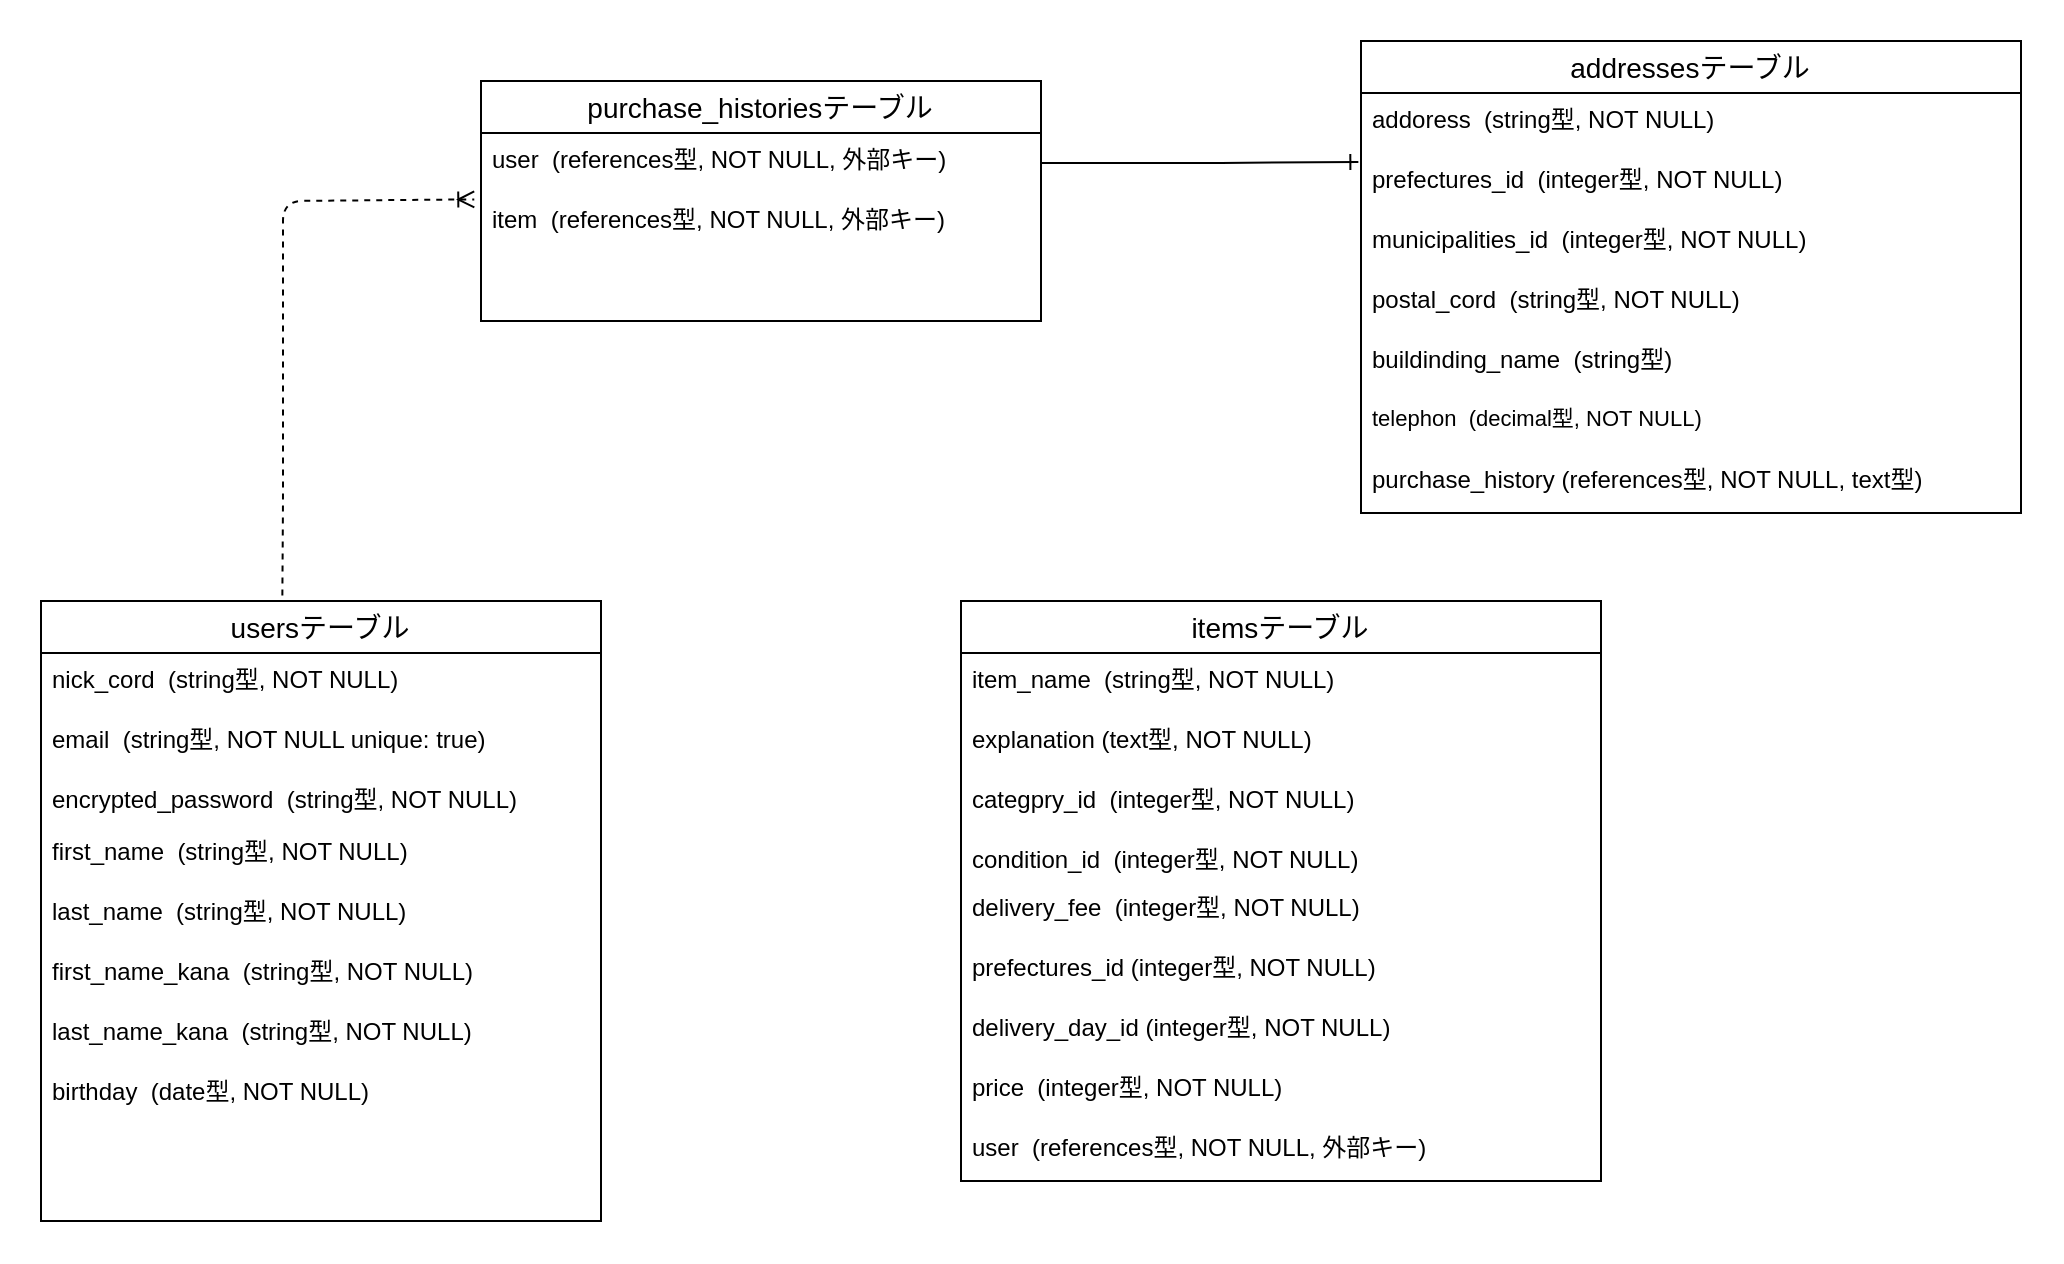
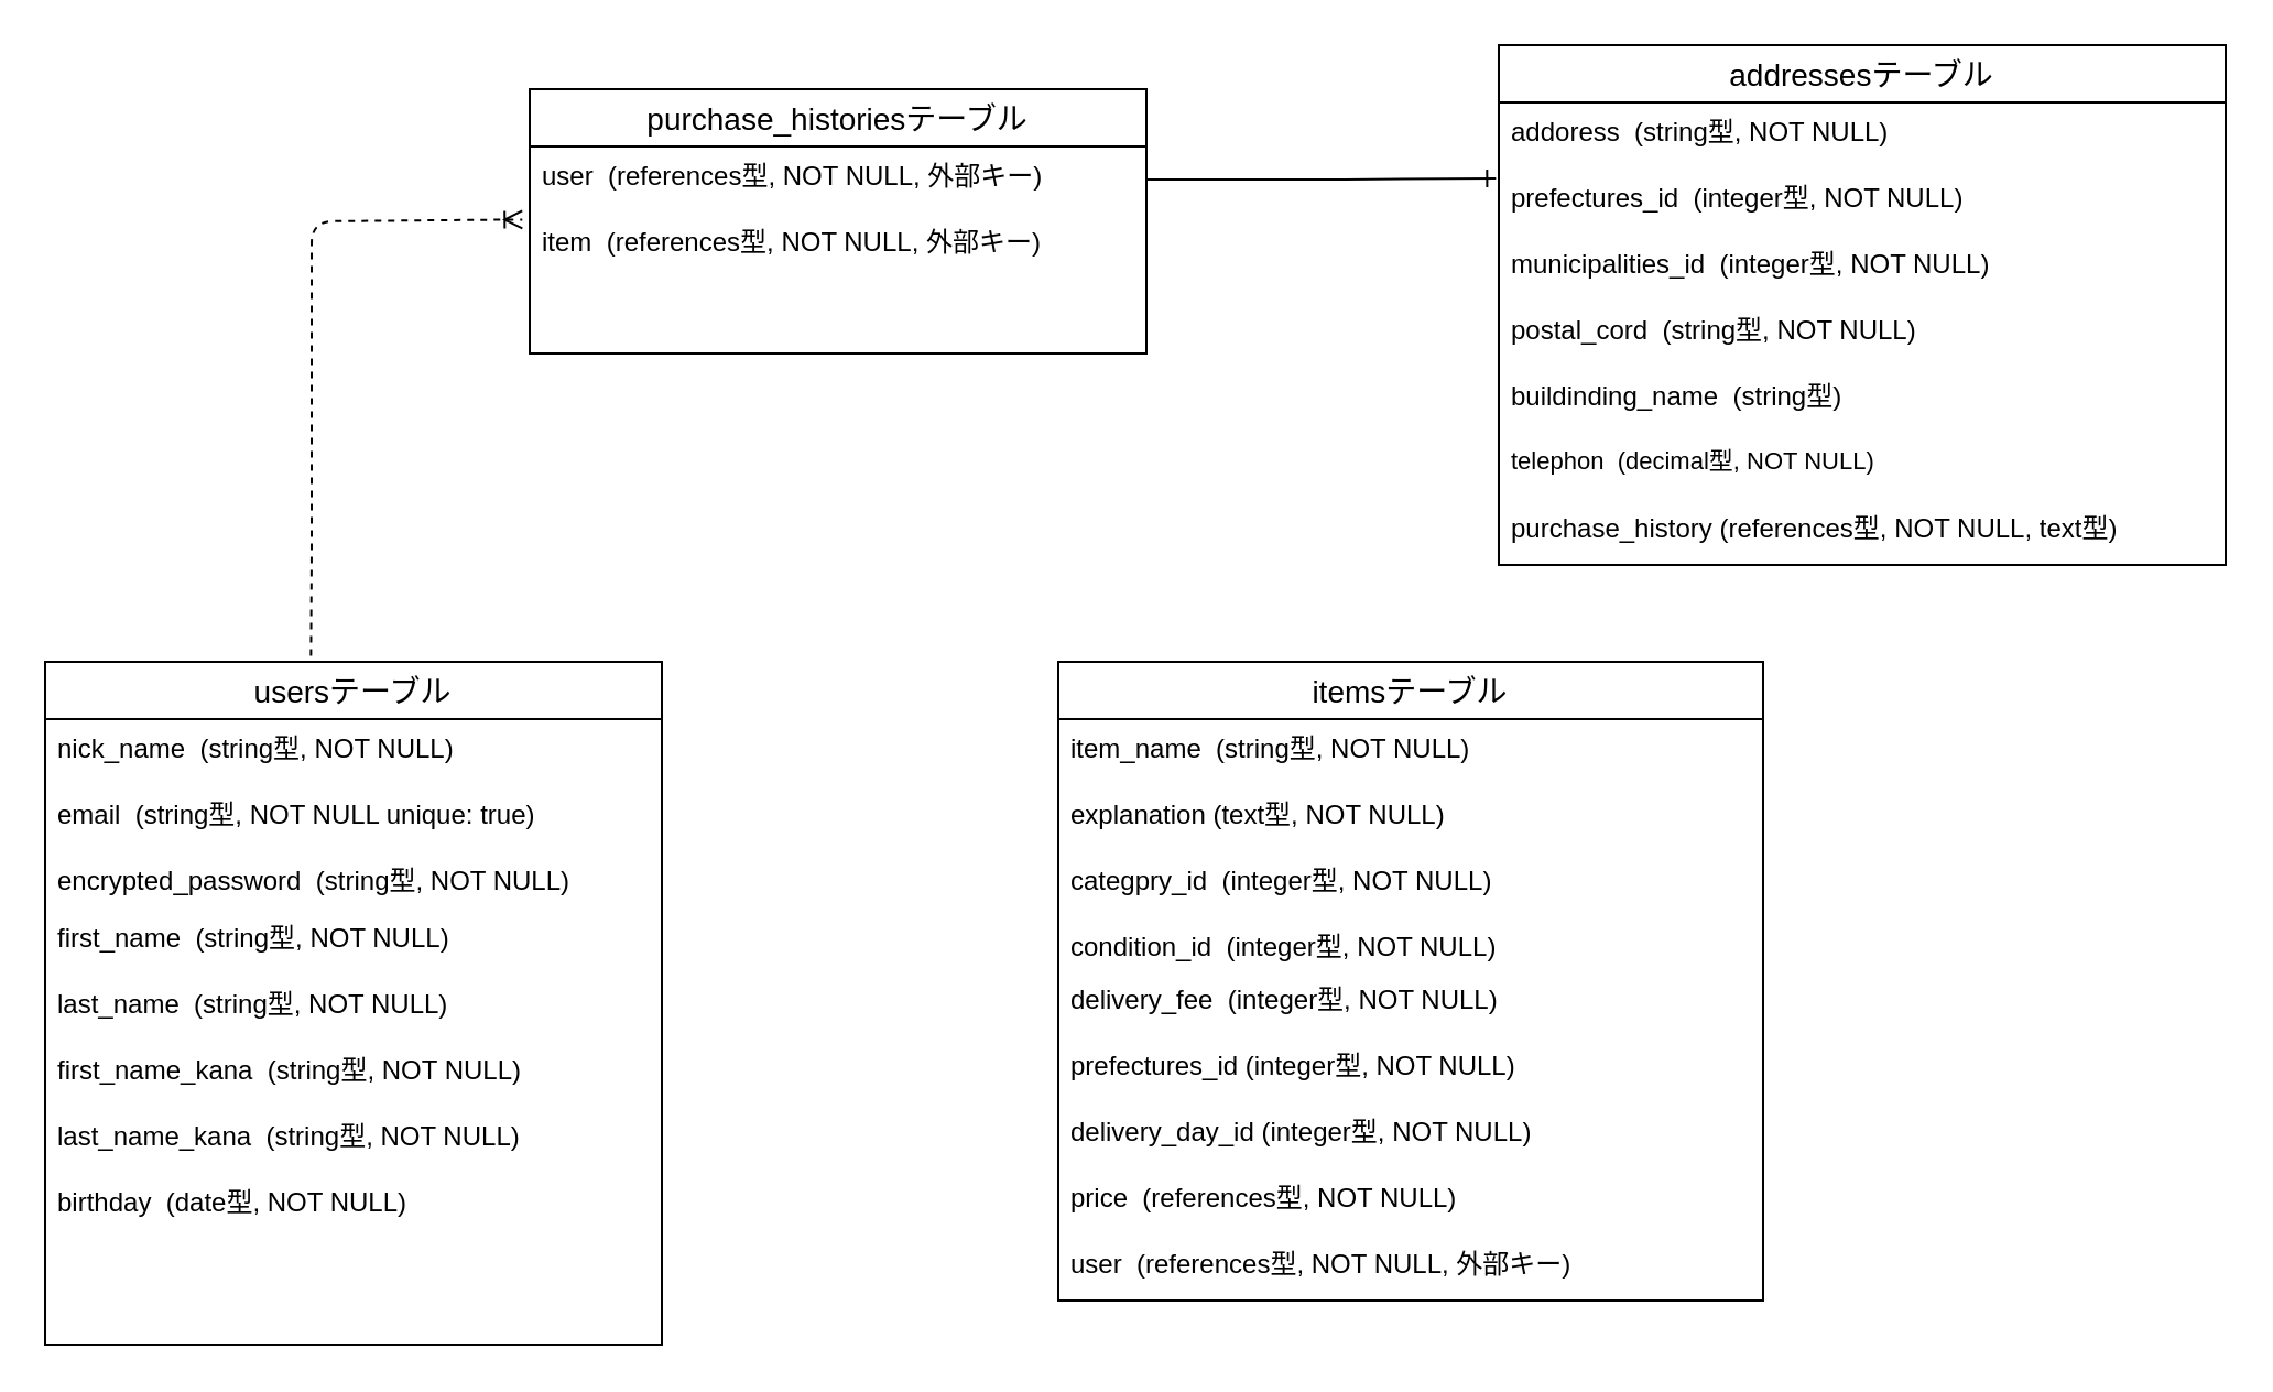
  <mxCell id="0" />
  <mxCell id="1" parent="0" />
  <mxCell id="2" style="edgeStyle=none;html=1;exitX=0.431;exitY=-0.009;exitDx=0;exitDy=0;fontSize=11;exitPerimeter=0;entryX=-0.012;entryY=0.05;entryDx=0;entryDy=0;entryPerimeter=0;endArrow=ERoneToMany;endFill=0;dashed=1;" edge="1" parent="1" source="3" target="32"><mxGeometry relative="1" as="geometry"><mxPoint x="230" y="100" as="targetPoint" /><Array as="points"><mxPoint x="141" y="250" /><mxPoint x="141" y="100" /></Array></mxGeometry></mxCell>
  <mxCell id="3" value="usersテーブル" style="swimlane;fontStyle=0;childLayout=stackLayout;horizontal=1;startSize=26;horizontalStack=0;resizeParent=1;resizeParentMax=0;resizeLast=0;collapsible=1;marginBottom=0;align=center;fontSize=14;" parent="1" vertex="1"><mxGeometry x="20" y="300" width="280" height="310" as="geometry"><mxRectangle x="60" y="390" width="50" height="26" as="alternateBounds" /></mxGeometry></mxCell>
- <mxCell id="4" value="nick_cord  (string型, NOT NULL)" style="text;strokeColor=none;fillColor=none;spacingLeft=4;spacingRight=4;overflow=hidden;rotatable=0;points=[[0,0.5],[1,0.5]];portConstraint=eastwest;fontSize=12;" parent="3" vertex="1"><mxGeometry y="26" width="280" height="30" as="geometry" /></mxCell>
+ <mxCell id="4" value="nick_name  (string型, NOT NULL)" style="text;strokeColor=none;fillColor=none;spacingLeft=4;spacingRight=4;overflow=hidden;rotatable=0;points=[[0,0.5],[1,0.5]];portConstraint=eastwest;fontSize=12;" parent="3" vertex="1"><mxGeometry y="26" width="280" height="30" as="geometry" /></mxCell>
  <mxCell id="5" value="email  (string型, NOT NULL unique: true)" style="text;strokeColor=none;fillColor=none;spacingLeft=4;spacingRight=4;overflow=hidden;rotatable=0;points=[[0,0.5],[1,0.5]];portConstraint=eastwest;fontSize=12;" parent="3" vertex="1"><mxGeometry y="56" width="280" height="30" as="geometry" /></mxCell>
  <mxCell id="6" value="encrypted_password  (string型, NOT NULL)" style="text;strokeColor=none;fillColor=none;spacingLeft=4;spacingRight=4;overflow=hidden;rotatable=0;points=[[0,0.5],[1,0.5]];portConstraint=eastwest;fontSize=12;" vertex="1" parent="3"><mxGeometry y="86" width="280" height="26" as="geometry" /></mxCell>
  <mxCell id="7" value="first_name  (string型, NOT NULL)" style="text;strokeColor=none;fillColor=none;spacingLeft=4;spacingRight=4;overflow=hidden;rotatable=0;points=[[0,0.5],[1,0.5]];portConstraint=eastwest;fontSize=12;align=left;" parent="3" vertex="1"><mxGeometry y="112" width="280" height="30" as="geometry" /></mxCell>
  <mxCell id="8" value="last_name  (string型, NOT NULL)" style="text;strokeColor=none;fillColor=none;spacingLeft=4;spacingRight=4;overflow=hidden;rotatable=0;points=[[0,0.5],[1,0.5]];portConstraint=eastwest;fontSize=12;align=left;" parent="3" vertex="1"><mxGeometry y="142" width="280" height="30" as="geometry" /></mxCell>
  <mxCell id="9" value="first_name_kana  (string型, NOT NULL)" style="text;strokeColor=none;fillColor=none;spacingLeft=4;spacingRight=4;overflow=hidden;rotatable=0;points=[[0,0.5],[1,0.5]];portConstraint=eastwest;fontSize=12;" vertex="1" parent="3"><mxGeometry y="172" width="280" height="30" as="geometry" /></mxCell>
  <mxCell id="10" value="last_name_kana  (string型, NOT NULL)" style="text;strokeColor=none;fillColor=none;spacingLeft=4;spacingRight=4;overflow=hidden;rotatable=0;points=[[0,0.5],[1,0.5]];portConstraint=eastwest;fontSize=12;" vertex="1" parent="3"><mxGeometry y="202" width="280" height="30" as="geometry" /></mxCell>
  <mxCell id="11" value="birthday  (date型, NOT NULL)" style="text;strokeColor=none;fillColor=none;spacingLeft=4;spacingRight=4;overflow=hidden;rotatable=0;points=[[0,0.5],[1,0.5]];portConstraint=eastwest;fontSize=12;align=left;" parent="3" vertex="1"><mxGeometry y="232" width="280" height="78" as="geometry" /></mxCell>
  <mxCell id="12" value="addressesテーブル" style="swimlane;fontStyle=0;childLayout=stackLayout;horizontal=1;startSize=26;horizontalStack=0;resizeParent=1;resizeParentMax=0;resizeLast=0;collapsible=1;marginBottom=0;align=center;fontSize=14;" parent="1" vertex="1"><mxGeometry x="680" y="20" width="330" height="236" as="geometry" /></mxCell>
  <mxCell id="13" value="addoress  (string型, NOT NULL)" style="text;strokeColor=none;fillColor=none;spacingLeft=4;spacingRight=4;overflow=hidden;rotatable=0;points=[[0,0.5],[1,0.5]];portConstraint=eastwest;fontSize=12;" parent="12" vertex="1"><mxGeometry y="26" width="330" height="30" as="geometry" /></mxCell>
  <mxCell id="14" value="prefectures_id  (integer型, NOT NULL)  " style="text;strokeColor=none;fillColor=none;spacingLeft=4;spacingRight=4;overflow=hidden;rotatable=0;points=[[0,0.5],[1,0.5]];portConstraint=eastwest;fontSize=12;" parent="12" vertex="1"><mxGeometry y="56" width="330" height="30" as="geometry" /></mxCell>
  <mxCell id="15" value="municipalities_id  (integer型, NOT NULL)" style="text;strokeColor=none;fillColor=none;spacingLeft=4;spacingRight=4;overflow=hidden;rotatable=0;points=[[0,0.5],[1,0.5]];portConstraint=eastwest;fontSize=12;align=left;" parent="12" vertex="1"><mxGeometry y="86" width="330" height="30" as="geometry" /></mxCell>
  <mxCell id="16" value="postal_cord  (string型, NOT NULL)" style="text;strokeColor=none;fillColor=none;spacingLeft=4;spacingRight=4;overflow=hidden;rotatable=0;points=[[0,0.5],[1,0.5]];portConstraint=eastwest;fontSize=12;align=left;" parent="12" vertex="1"><mxGeometry y="116" width="330" height="30" as="geometry" /></mxCell>
  <mxCell id="17" value="buildinding_name  (string型)  " style="text;strokeColor=none;fillColor=none;spacingLeft=4;spacingRight=4;overflow=hidden;rotatable=0;points=[[0,0.5],[1,0.5]];portConstraint=eastwest;fontSize=12;align=left;" parent="12" vertex="1"><mxGeometry y="146" width="330" height="30" as="geometry" /></mxCell>
  <mxCell id="18" value="telephon  (decimal型, NOT NULL)" style="text;strokeColor=none;fillColor=none;spacingLeft=4;spacingRight=4;overflow=hidden;rotatable=0;points=[[0,0.5],[1,0.5]];portConstraint=eastwest;fontSize=11;align=left;" parent="12" vertex="1"><mxGeometry y="176" width="330" height="30" as="geometry" /></mxCell>
  <mxCell id="19" value="purchase_history (references型, NOT NULL, text型)" style="text;strokeColor=none;fillColor=none;spacingLeft=4;spacingRight=4;overflow=hidden;rotatable=0;points=[[0,0.5],[1,0.5]];portConstraint=eastwest;fontSize=12;" vertex="1" parent="12"><mxGeometry y="206" width="330" height="30" as="geometry" /></mxCell>
  <mxCell id="20" value="itemsテーブル" style="swimlane;fontStyle=0;childLayout=stackLayout;horizontal=1;startSize=26;horizontalStack=0;resizeParent=1;resizeParentMax=0;resizeLast=0;collapsible=1;marginBottom=0;align=center;fontSize=14;" parent="1" vertex="1"><mxGeometry x="480" y="300" width="320" height="290" as="geometry" /></mxCell>
  <mxCell id="21" value="item_name  (string型, NOT NULL)" style="text;strokeColor=none;fillColor=none;spacingLeft=4;spacingRight=4;overflow=hidden;rotatable=0;points=[[0,0.5],[1,0.5]];portConstraint=eastwest;fontSize=12;align=left;" parent="20" vertex="1"><mxGeometry y="26" width="320" height="30" as="geometry" /></mxCell>
  <mxCell id="22" value="explanation (text型, NOT NULL)" style="text;strokeColor=none;fillColor=none;spacingLeft=4;spacingRight=4;overflow=hidden;rotatable=0;points=[[0,0.5],[1,0.5]];portConstraint=eastwest;fontSize=12;align=left;" parent="20" vertex="1"><mxGeometry y="56" width="320" height="30" as="geometry" /></mxCell>
  <mxCell id="23" value="categpry_id  (integer型, NOT NULL)" style="text;strokeColor=none;fillColor=none;spacingLeft=4;spacingRight=4;overflow=hidden;rotatable=0;points=[[0,0.5],[1,0.5]];portConstraint=eastwest;fontSize=12;align=left;" parent="20" vertex="1"><mxGeometry y="86" width="320" height="30" as="geometry" /></mxCell>
  <mxCell id="24" value="condition_id  (integer型, NOT NULL)" style="text;strokeColor=none;fillColor=none;spacingLeft=4;spacingRight=4;overflow=hidden;rotatable=0;points=[[0,0.5],[1,0.5]];portConstraint=eastwest;fontSize=12;align=left;" parent="20" vertex="1"><mxGeometry y="116" width="320" height="24" as="geometry" /></mxCell>
  <mxCell id="25" value="delivery_fee  (integer型, NOT NULL)" style="text;strokeColor=none;fillColor=none;spacingLeft=4;spacingRight=4;overflow=hidden;rotatable=0;points=[[0,0.5],[1,0.5]];portConstraint=eastwest;fontSize=12;align=left;" parent="20" vertex="1"><mxGeometry y="140" width="320" height="30" as="geometry" /></mxCell>
  <mxCell id="26" value="prefectures_id (integer型, NOT NULL)" style="text;strokeColor=none;fillColor=none;spacingLeft=4;spacingRight=4;overflow=hidden;rotatable=0;points=[[0,0.5],[1,0.5]];portConstraint=eastwest;fontSize=12;align=left;" vertex="1" parent="20"><mxGeometry y="170" width="320" height="30" as="geometry" /></mxCell>
  <mxCell id="27" value="delivery_day_id (integer型, NOT NULL)" style="text;strokeColor=none;fillColor=none;spacingLeft=4;spacingRight=4;overflow=hidden;rotatable=0;points=[[0,0.5],[1,0.5]];portConstraint=eastwest;fontSize=12;align=left;" vertex="1" parent="20"><mxGeometry y="200" width="320" height="30" as="geometry" /></mxCell>
- <mxCell id="28" value="price  (integer型, NOT NULL)" style="text;strokeColor=none;fillColor=none;spacingLeft=4;spacingRight=4;overflow=hidden;rotatable=0;points=[[0,0.5],[1,0.5]];portConstraint=eastwest;fontSize=12;" parent="20" vertex="1"><mxGeometry y="230" width="320" height="30" as="geometry" /></mxCell>
+ <mxCell id="28" value="price  (references型, NOT NULL)" style="text;strokeColor=none;fillColor=none;spacingLeft=4;spacingRight=4;overflow=hidden;rotatable=0;points=[[0,0.5],[1,0.5]];portConstraint=eastwest;fontSize=12;" parent="20" vertex="1"><mxGeometry y="230" width="320" height="30" as="geometry" /></mxCell>
  <mxCell id="29" value="user  (references型, NOT NULL, 外部キー)" style="text;strokeColor=none;fillColor=none;spacingLeft=4;spacingRight=4;overflow=hidden;rotatable=0;points=[[0,0.5],[1,0.5]];portConstraint=eastwest;fontSize=12;align=left;" parent="20" vertex="1"><mxGeometry y="260" width="320" height="30" as="geometry" /></mxCell>
  <mxCell id="30" value="purchase_historiesテーブル" style="swimlane;fontStyle=0;childLayout=stackLayout;horizontal=1;startSize=26;horizontalStack=0;resizeParent=1;resizeParentMax=0;resizeLast=0;collapsible=1;marginBottom=0;align=center;fontSize=14;" vertex="1" parent="1"><mxGeometry x="240" y="40" width="280" height="120" as="geometry" /></mxCell>
  <mxCell id="31" value="user  (references型, NOT NULL, 外部キー)" style="text;strokeColor=none;fillColor=none;spacingLeft=4;spacingRight=4;overflow=hidden;rotatable=0;points=[[0,0.5],[1,0.5]];portConstraint=eastwest;fontSize=12;" vertex="1" parent="30"><mxGeometry y="26" width="280" height="30" as="geometry" /></mxCell>
  <mxCell id="32" value="item  (references型, NOT NULL, 外部キー)" style="text;strokeColor=none;fillColor=none;spacingLeft=4;spacingRight=4;overflow=hidden;rotatable=0;points=[[0,0.5],[1,0.5]];portConstraint=eastwest;fontSize=12;" vertex="1" parent="30"><mxGeometry y="56" width="280" height="64" as="geometry" /></mxCell>
  <mxCell id="33" style="edgeStyle=orthogonalEdgeStyle;html=1;exitX=1;exitY=0.5;exitDx=0;exitDy=0;entryX=-0.004;entryY=0.151;entryDx=0;entryDy=0;entryPerimeter=0;fontSize=11;endArrow=ERone;endFill=0;" edge="1" parent="1" source="31" target="14"><mxGeometry relative="1" as="geometry" /></mxCell>
